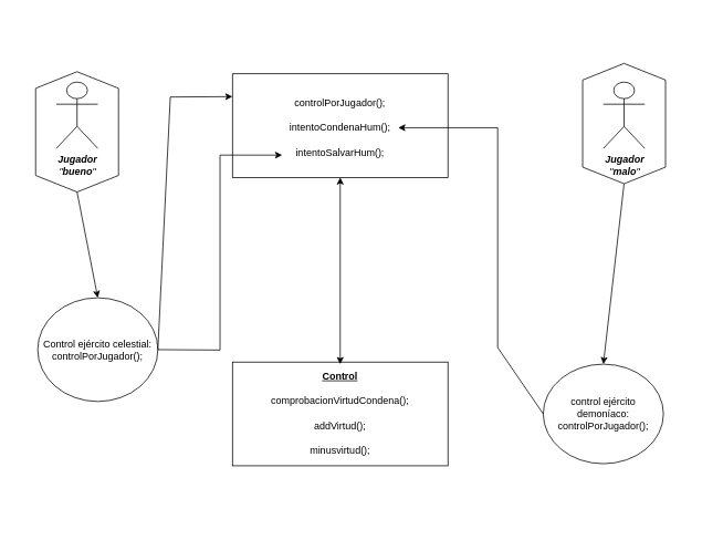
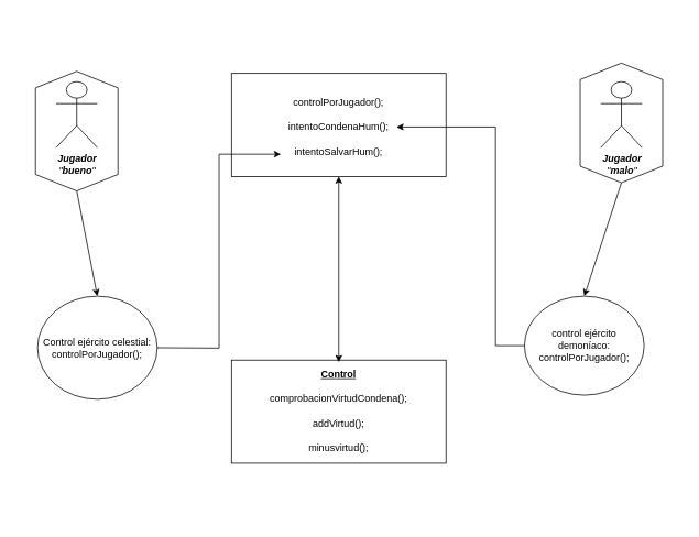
  <mxCell id="0" />
  <mxCell id="1" parent="0" />
  <mxCell id="2" value="" style="shape=hexagon;perimeter=hexagonPerimeter2;whiteSpace=wrap;html=1;fixedSize=1;rotation=90;" vertex="1" parent="1"><mxGeometry x="680" y="98" width="145" height="100" as="geometry" /></mxCell>
  <mxCell id="3" value="" style="shape=hexagon;perimeter=hexagonPerimeter2;whiteSpace=wrap;html=1;fixedSize=1;rotation=90;" vertex="1" parent="1"><mxGeometry x="20" y="108" width="145" height="100" as="geometry" /></mxCell>
  <mxCell id="4" value="&lt;i&gt;&lt;b&gt;Jugador &lt;/b&gt;&lt;/i&gt;&lt;br&gt;&lt;i&gt;&quot;&lt;b&gt;bueno&lt;/b&gt;&quot;&lt;/i&gt;" style="shape=umlActor;verticalLabelPosition=bottom;verticalAlign=top;html=1;outlineConnect=0;" vertex="1" parent="1"><mxGeometry x="67.5" y="98" width="50" height="80" as="geometry" /></mxCell>
  <mxCell id="5" value="&lt;i style=&quot;border-color: var(--border-color);&quot;&gt;&lt;b style=&quot;border-color: var(--border-color);&quot;&gt;Jugador&lt;/b&gt;&lt;/i&gt;&lt;br style=&quot;border-color: var(--border-color);&quot;&gt;&lt;i style=&quot;border-color: var(--border-color);&quot;&gt;&quot;&lt;b&gt;malo&lt;/b&gt;&quot;&lt;/i&gt;" style="shape=umlActor;verticalLabelPosition=bottom;verticalAlign=top;html=1;outlineConnect=0;" vertex="1" parent="1"><mxGeometry x="727.5" y="98" width="50" height="80" as="geometry" /></mxCell>
  <mxCell id="6" value="" style="rounded=0;whiteSpace=wrap;html=1;rotation=90;" vertex="1" parent="1"><mxGeometry x="347.5" y="20.5" width="125" height="260" as="geometry" /></mxCell>
  <mxCell id="7" value="Control ejército celestial:&lt;br&gt;controlPorJugador();" style="ellipse;whiteSpace=wrap;html=1;" vertex="1" parent="1"><mxGeometry x="45" y="358" width="145" height="125" as="geometry" /></mxCell>
- <mxCell id="8" value="control ejército demoníaco:&lt;br&gt;controlPorJugador();" style="ellipse;whiteSpace=wrap;html=1;" vertex="1" parent="1"><mxGeometry x="655" y="438" width="145" height="120" as="geometry" /></mxCell>
+ <mxCell id="8" value="control ejército demoníaco:&lt;br&gt;controlPorJugador();" style="ellipse;whiteSpace=wrap;html=1;" vertex="1" parent="1"><mxGeometry x="635" y="358" width="145" height="120" as="geometry" /></mxCell>
  <mxCell id="9" value="" style="endArrow=classic;html=1;rounded=0;entryX=0.5;entryY=0;entryDx=0;entryDy=0;exitX=1;exitY=0.5;exitDx=0;exitDy=0;" edge="1" parent="1" source="3" target="7"><mxGeometry width="50" height="50" relative="1" as="geometry"><mxPoint x="150" y="228" as="sourcePoint" /><mxPoint x="480" y="238" as="targetPoint" /></mxGeometry></mxCell>
  <mxCell id="10" value="" style="endArrow=classic;html=1;rounded=0;entryX=0.5;entryY=0;entryDx=0;entryDy=0;exitX=1;exitY=0.5;exitDx=0;exitDy=0;" edge="1" parent="1" source="2" target="8"><mxGeometry width="50" height="50" relative="1" as="geometry"><mxPoint x="695" y="228" as="sourcePoint" /><mxPoint x="694.66" y="358" as="targetPoint" /></mxGeometry></mxCell>
  <mxCell id="11" value="controlPorJugador();" style="text;html=1;strokeColor=none;fillColor=none;align=center;verticalAlign=middle;whiteSpace=wrap;rounded=0;" vertex="1" parent="1"><mxGeometry x="280" y="108" width="260" height="30" as="geometry" /></mxCell>
  <mxCell id="12" value="intentoCondenaHum();" style="text;html=1;strokeColor=none;fillColor=none;align=center;verticalAlign=middle;whiteSpace=wrap;rounded=0;" vertex="1" parent="1"><mxGeometry x="280" y="138" width="260" height="30" as="geometry" /></mxCell>
  <mxCell id="13" value="intentoSalvarHum();" style="text;html=1;strokeColor=none;fillColor=none;align=center;verticalAlign=middle;whiteSpace=wrap;rounded=0;" vertex="1" parent="1"><mxGeometry x="280" y="168" width="260" height="30" as="geometry" /></mxCell>
- <mxCell id="14" value="" style="endArrow=classic;html=1;rounded=0;exitX=1;exitY=0.5;exitDx=0;exitDy=0;entryX=0;entryY=0.25;entryDx=0;entryDy=0;" edge="1" parent="1" source="7" target="11"><mxGeometry width="50" height="50" relative="1" as="geometry"><mxPoint x="275" y="393" as="sourcePoint" /><mxPoint x="180" y="118" as="targetPoint" /><Array as="points"><mxPoint x="205" y="116" /></Array></mxGeometry></mxCell>
  <mxCell id="15" value="" style="endArrow=classic;html=1;rounded=0;entryX=0;entryY=0.25;entryDx=0;entryDy=0;exitX=1;exitY=0.5;exitDx=0;exitDy=0;" edge="1" parent="1" source="7"><mxGeometry width="50" height="50" relative="1" as="geometry"><mxPoint x="205" y="428" as="sourcePoint" /><mxPoint x="340" y="186" as="targetPoint" /><Array as="points"><mxPoint x="265" y="421" /><mxPoint x="265" y="186" /></Array></mxGeometry></mxCell>
  <mxCell id="16" value="" style="endArrow=classic;html=1;rounded=0;exitX=0;exitY=0.5;exitDx=0;exitDy=0;" edge="1" parent="1" source="8"><mxGeometry width="50" height="50" relative="1" as="geometry"><mxPoint x="540" y="400" as="sourcePoint" /><mxPoint x="480" y="153" as="targetPoint" /><Array as="points"><mxPoint x="600" y="418" /><mxPoint x="600" y="153" /></Array></mxGeometry></mxCell>
  <mxCell id="17" value="" style="rounded=0;whiteSpace=wrap;html=1;rotation=90;" vertex="1" parent="1"><mxGeometry x="347.5" y="368" width="125" height="260" as="geometry" /></mxCell>
  <mxCell id="18" value="&lt;b&gt;&lt;u&gt;Control&lt;/u&gt;&lt;/b&gt;" style="text;html=1;strokeColor=none;fillColor=none;align=center;verticalAlign=middle;whiteSpace=wrap;rounded=0;" vertex="1" parent="1"><mxGeometry x="380" y="438" width="60" height="30" as="geometry" /></mxCell>
  <mxCell id="19" value="" style="endArrow=classic;startArrow=classic;html=1;rounded=0;entryX=1;entryY=0.5;entryDx=0;entryDy=0;exitX=0.5;exitY=0;exitDx=0;exitDy=0;" edge="1" parent="1" source="18" target="6"><mxGeometry width="50" height="50" relative="1" as="geometry"><mxPoint x="420" y="298" as="sourcePoint" /><mxPoint x="470" y="248" as="targetPoint" /></mxGeometry></mxCell>
  <mxCell id="20" value="comprobacionVirtudCondena();" style="text;html=1;strokeColor=none;fillColor=none;align=center;verticalAlign=middle;whiteSpace=wrap;rounded=0;" vertex="1" parent="1"><mxGeometry x="280" y="468" width="260" height="30" as="geometry" /></mxCell>
  <mxCell id="21" value="addVirtud();" style="text;html=1;strokeColor=none;fillColor=none;align=center;verticalAlign=middle;whiteSpace=wrap;rounded=0;" vertex="1" parent="1"><mxGeometry x="280" y="498" width="260" height="30" as="geometry" /></mxCell>
  <mxCell id="22" value="minusvirtud();" style="text;html=1;strokeColor=none;fillColor=none;align=center;verticalAlign=middle;whiteSpace=wrap;rounded=0;" vertex="1" parent="1"><mxGeometry x="280" y="528" width="260" height="30" as="geometry" /></mxCell>
